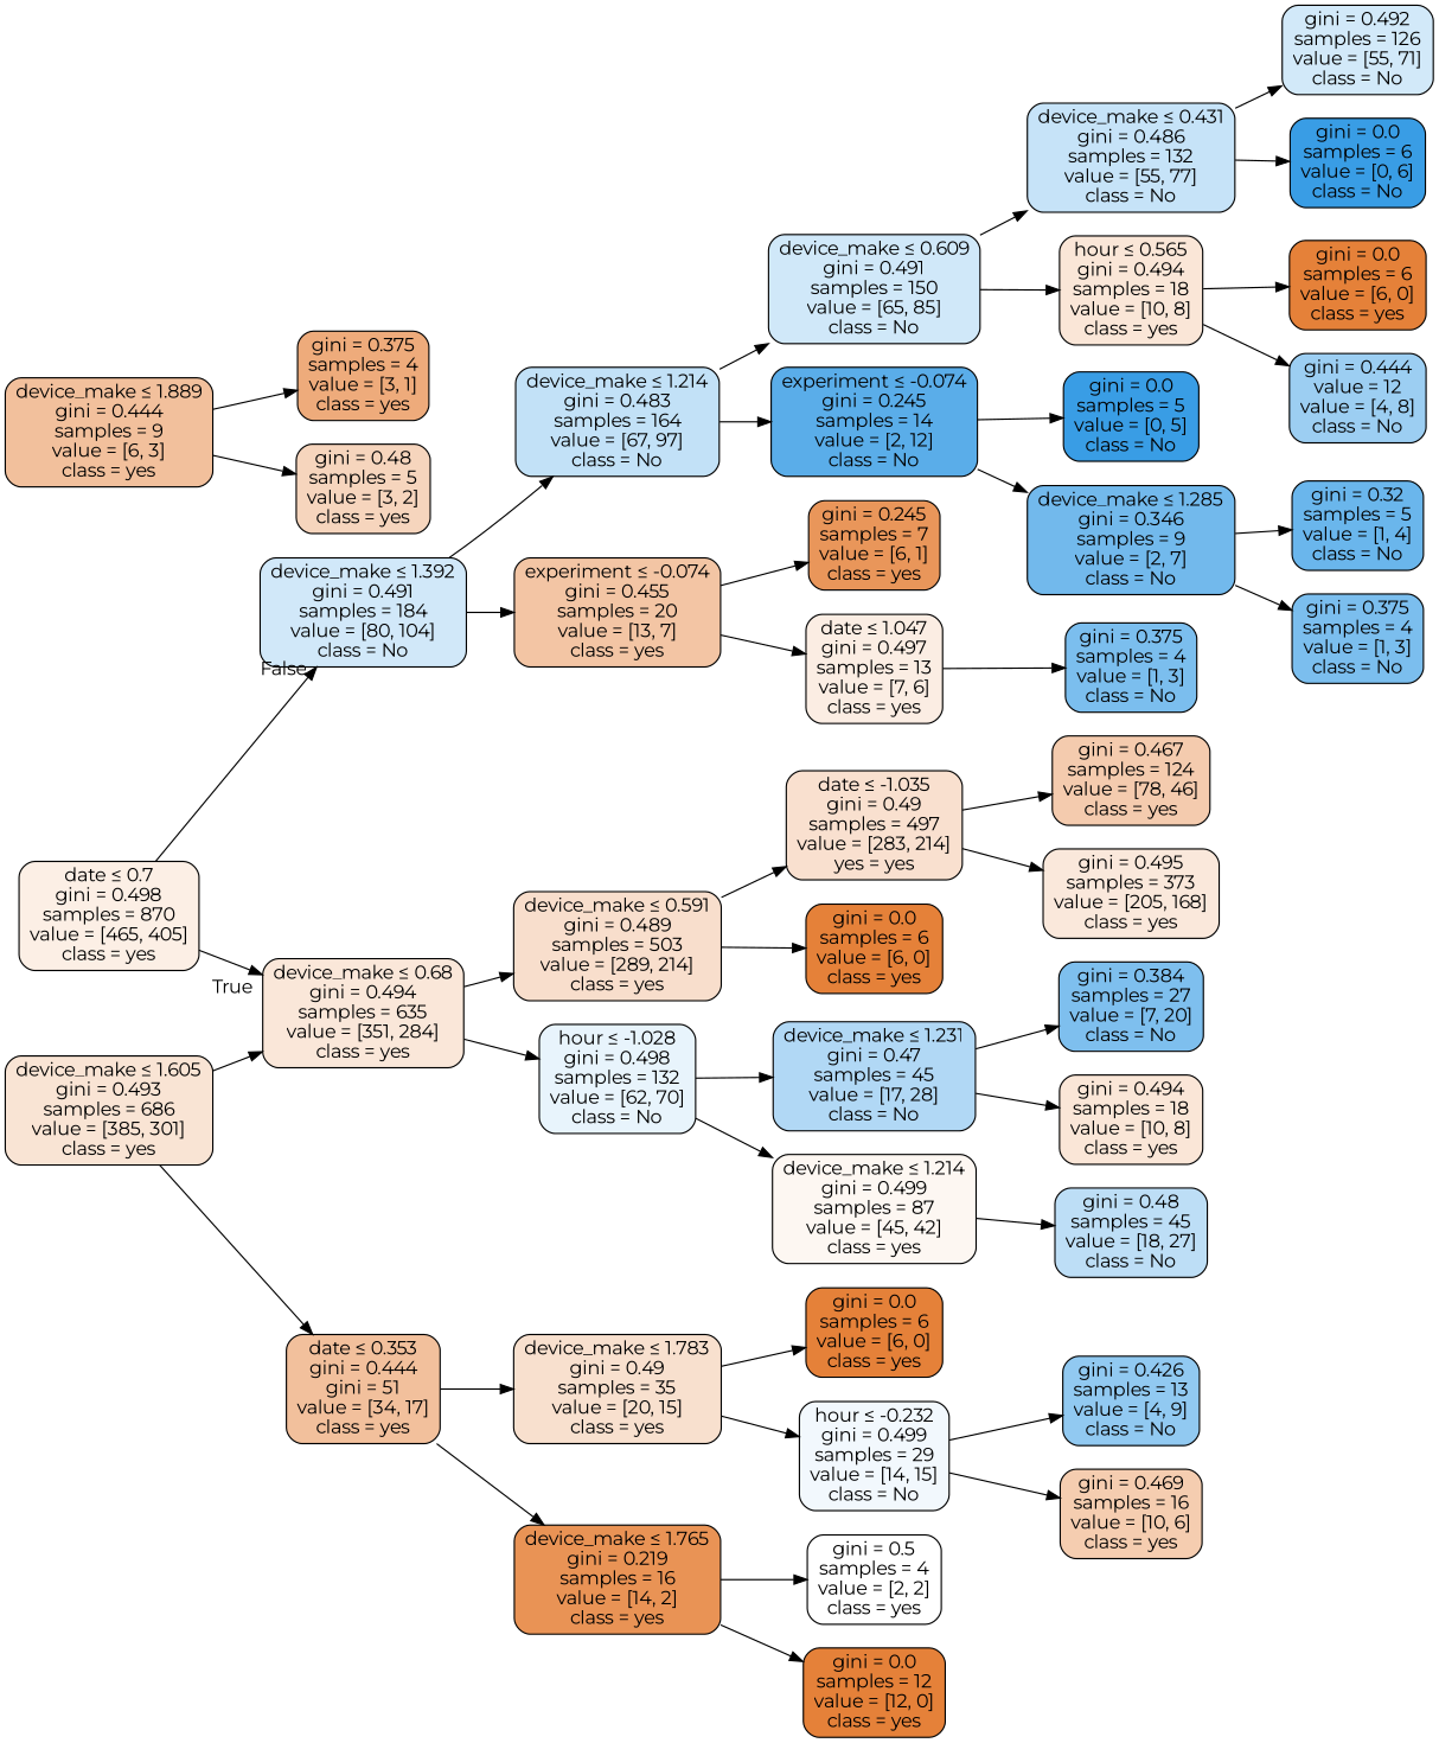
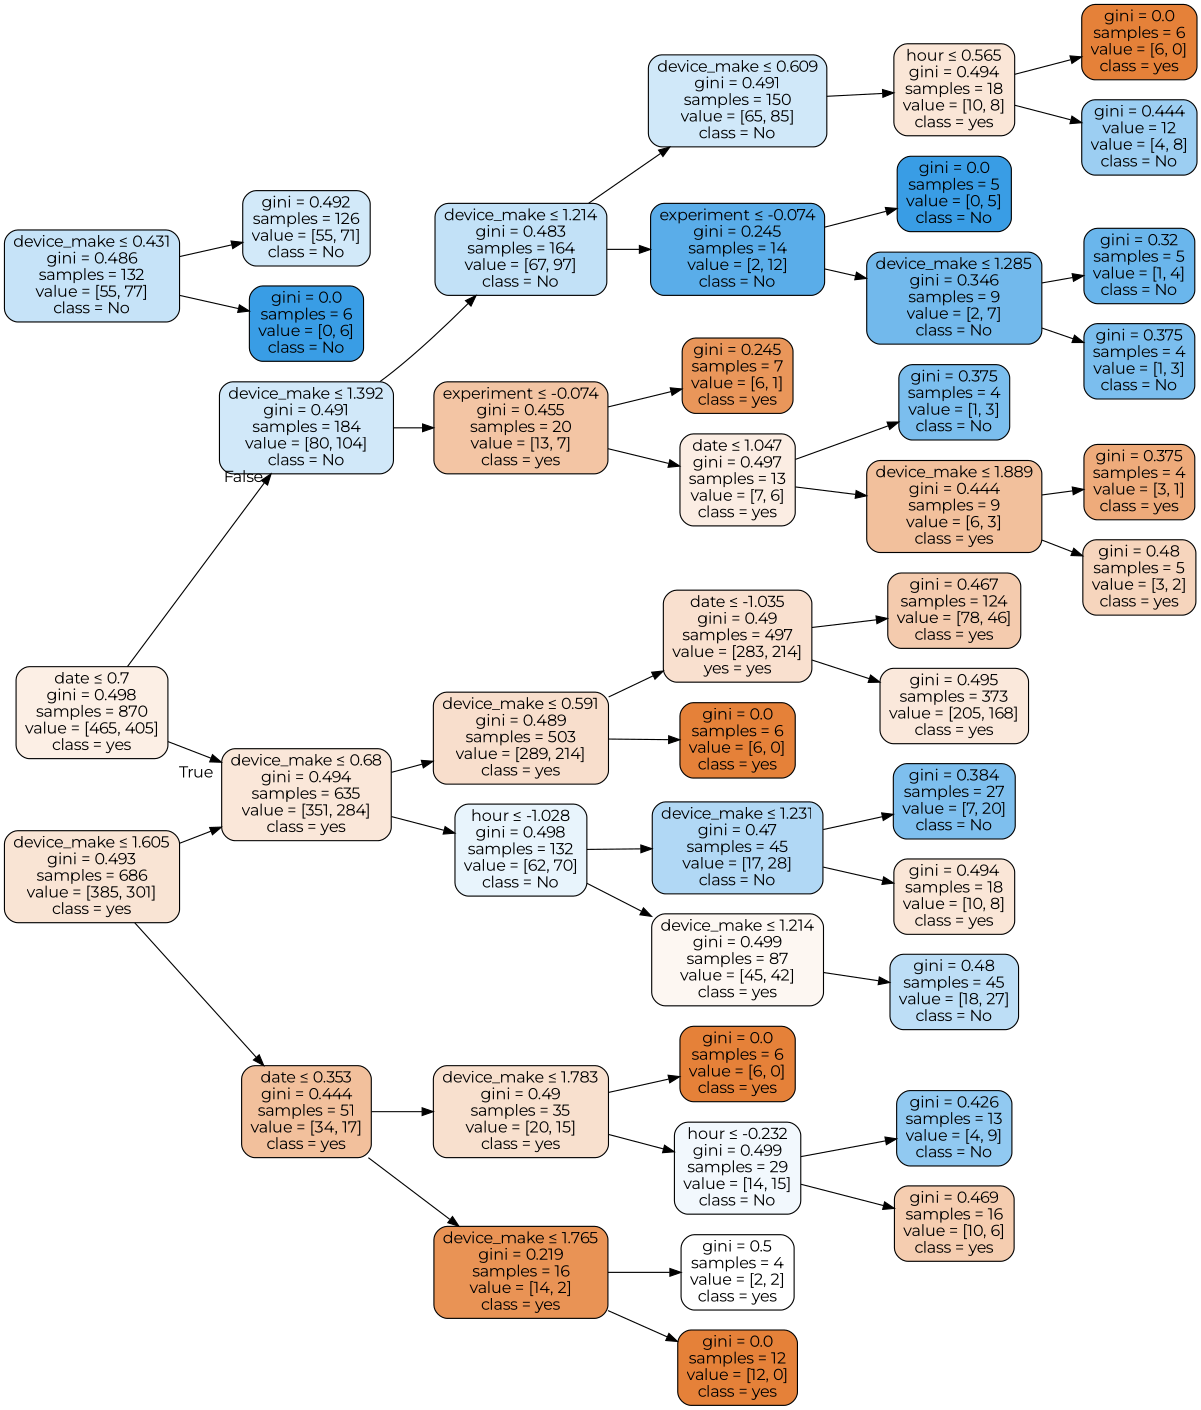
  digraph {
    fontname=Montserrat
    rankdir=LR
    node [color=black fillcolor="#e58139" fontname=Montserrat shape=box style="filled, rounded"]
    edge [fontname=Montserrat]
    n1 [fillcolor="#fcefe5" label=<date &le; 0.7<br/>gini = 0.498<br/>samples = 870<br/>value = [465, 405]<br/>class = yes>]
    n2 [fillcolor="#d1e8f9" label=<device_make &le; 1.392<br/>gini = 0.491<br/>samples = 184<br/>value = [80, 104]<br/>class = No>]
    n3 [fillcolor="#fae7d9" label=<device_make &le; 0.68<br/>gini = 0.494<br/>samples = 635<br/>value = [351, 284]<br/>class = yes>]
    n4 [fillcolor="#f9e4d4" label=<device_make &le; 1.605<br/>gini = 0.493<br/>samples = 686<br/>value = [385, 301]<br/>class = yes>]
-   n5 [fillcolor="#f2c09c" label=<date &le; 0.353<br/>gini = 0.444<br/>gini = 51<br/>value = [34, 17]<br/>class = yes>]
+   n5 [fillcolor="#f2c09c" label=<date &le; 0.353<br/>gini = 0.444<br/>samples = 51<br/>value = [34, 17]<br/>class = yes>]
    n6 [fillcolor="#c2e1f7" label=<device_make &le; 1.214<br/>gini = 0.483<br/>samples = 164<br/>value = [67, 97]<br/>class = No>]
    n7 [fillcolor="#f3c5a4" label=<experiment &le; -0.074<br/>gini = 0.455<br/>samples = 20<br/>value = [13, 7]<br/>class = yes>]
    n8 [fillcolor="#f8decc" label=<device_make &le; 0.591<br/>gini = 0.489<br/>samples = 503<br/>value = [289, 214]<br/>class = yes>]
    n9 [fillcolor="#e8f4fc" label=<hour &le; -1.028<br/>gini = 0.498<br/>samples = 132<br/>value = [62, 70]<br/>class = No>]
    n10 [fillcolor="#f8e0ce" label=<device_make &le; 1.783<br/>gini = 0.49<br/>samples = 35<br/>value = [20, 15]<br/>class = yes>]
    n11 [fillcolor="#e99355" label=<device_make &le; 1.765<br/>gini = 0.219<br/>samples = 16<br/>value = [14, 2]<br/>class = yes>]
    n12 [fillcolor="#f9e0cf" label=<date &le; -1.035<br/>gini = 0.49<br/>samples = 497<br/>value = [283, 214]<br/>yes = yes>]
    n13 [label=<gini = 0.0<br/>samples = 6<br/>value = [6, 0]<br/>class = yes>]
    n14 [fillcolor="#b1d8f5" label=<device_make &le; 1.231<br/>gini = 0.47<br/>samples = 45<br/>value = [17, 28]<br/>class = No>]
    n15 [fillcolor="#fdf7f2" label=<device_make &le; 1.214<br/>gini = 0.499<br/>samples = 87<br/>value = [45, 42]<br/>class = yes>]
    n16 [fillcolor="#f4cbae" label=<gini = 0.467<br/>samples = 124<br/>value = [78, 46]<br/>class = yes>]
    n17 [fillcolor="#fae8db" label=<gini = 0.495<br/>samples = 373<br/>value = [205, 168]<br/>class = yes>]
    n18 [fillcolor="#7ebfee" label=<gini = 0.384<br/>samples = 27<br/>value = [7, 20]<br/>class = No>]
    n19 [fillcolor="#fae6d7" label=<gini = 0.494<br/>samples = 18<br/>value = [10, 8]<br/>class = yes>]
    n20 [fillcolor="#bddef6" label=<gini = 0.48<br/>samples = 45<br/>value = [18, 27]<br/>class = No>]
    n21 [label=<gini = 0.0<br/>samples = 6<br/>value = [6, 0]<br/>class = yes>]
    n22 [fillcolor="#f2f8fd" label=<hour &le; -0.232<br/>gini = 0.499<br/>samples = 29<br/>value = [14, 15]<br/>class = No>]
    n23 [fillcolor="#ffffff" label=<gini = 0.5<br/>samples = 4<br/>value = [2, 2]<br/>class = yes>]
    n24 [label=<gini = 0.0<br/>samples = 12<br/>value = [12, 0]<br/>class = yes>]
    n25 [fillcolor="#91c9f1" label=<gini = 0.426<br/>samples = 13<br/>value = [4, 9]<br/>class = No>]
    n26 [fillcolor="#f5cdb0" label=<gini = 0.469<br/>samples = 16<br/>value = [10, 6]<br/>class = yes>]
    n27 [fillcolor="#d0e8f9" label=<device_make &le; 0.609<br/>gini = 0.491<br/>samples = 150<br/>value = [65, 85]<br/>class = No>]
    n28 [fillcolor="#5aade9" label=<experiment &le; -0.074<br/>gini = 0.245<br/>samples = 14<br/>value = [2, 12]<br/>class = No>]
    n29 [fillcolor="#e9965a" label=<gini = 0.245<br/>samples = 7<br/>value = [6, 1]<br/>class = yes>]
    n30 [fillcolor="#fbede3" label=<date &le; 1.047<br/>gini = 0.497<br/>samples = 13<br/>value = [7, 6]<br/>class = yes>]
    n31 [fillcolor="#c6e3f8" label=<device_make &le; 0.431<br/>gini = 0.486<br/>samples = 132<br/>value = [55, 77]<br/>class = No>]
    n32 [fillcolor="#fae6d7" label=<hour &le; 0.565<br/>gini = 0.494<br/>samples = 18<br/>value = [10, 8]<br/>class = yes>]
    n33 [fillcolor="#399de5" label=<gini = 0.0<br/>samples = 5<br/>value = [0, 5]<br/>class = No>]
    n34 [fillcolor="#72b9ec" label=<device_make &le; 1.285<br/>gini = 0.346<br/>samples = 9<br/>value = [2, 7]<br/>class = No>]
    n35 [fillcolor="#d2e9f9" label=<gini = 0.492<br/>samples = 126<br/>value = [55, 71]<br/>class = No>]
    n36 [fillcolor="#399de5" label=<gini = 0.0<br/>samples = 6<br/>value = [0, 6]<br/>class = No>]
    n37 [label=<gini = 0.0<br/>samples = 6<br/>value = [6, 0]<br/>class = yes>]
    n38 [fillcolor="#9ccef2" label=<gini = 0.444<br/>value = 12<br/>value = [4, 8]<br/>class = No>]
    n39 [fillcolor="#6ab6ec" label=<gini = 0.32<br/>samples = 5<br/>value = [1, 4]<br/>class = No>]
    n40 [fillcolor="#7bbeee" label=<gini = 0.375<br/>samples = 4<br/>value = [1, 3]<br/>class = No>]
    n41 [fillcolor="#7bbeee" label=<gini = 0.375<br/>samples = 4<br/>value = [1, 3]<br/>class = No>]
    n42 [fillcolor="#f2c09c" label=<device_make &le; 1.889<br/>gini = 0.444<br/>samples = 9<br/>value = [6, 3]<br/>class = yes>]
    n43 [fillcolor="#eeab7b" label=<gini = 0.375<br/>samples = 4<br/>value = [3, 1]<br/>class = yes>]
    n44 [fillcolor="#f6d5bd" label=<gini = 0.48<br/>samples = 5<br/>value = [3, 2]<br/>class = yes>]
    n1 -> n2 [headlabel=False labelangle=-45 labeldistance=2.5]
    n1 -> n3 [headlabel=True labelangle=45 labeldistance=2.5]
    n2 -> n6
    n2 -> n7
    n3 -> n8
    n3 -> n9
    n4 -> n3
    n4 -> n5
    n5 -> n10
    n5 -> n11
    n6 -> n27
    n6 -> n28
    n7 -> n29
    n7 -> n30
    n8 -> n12
    n8 -> n13
    n9 -> n14
    n9 -> n15
    n10 -> n21
    n10 -> n22
    n11 -> n23
    n11 -> n24
    n12 -> n16
    n12 -> n17
    n14 -> n18
    n14 -> n19
    n15 -> n20
    n22 -> n25
    n22 -> n26
-   n27 -> n31
    n27 -> n32
    n28 -> n33
    n28 -> n34
    n30 -> n41
+   n30 -> n42
    n31 -> n35
    n31 -> n36
    n32 -> n37
    n32 -> n38
    n34 -> n39
    n34 -> n40
    n42 -> n43
    n42 -> n44
  }
